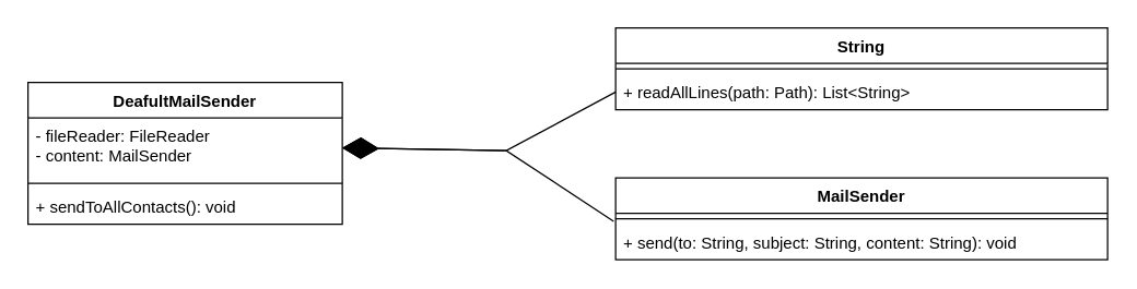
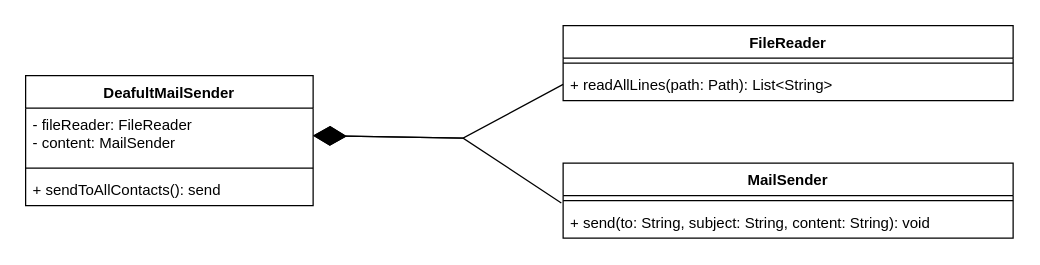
  <mxCell id="0" />
  <mxCell id="1" parent="0" />
- <mxCell id="2" value="String" style="swimlane;fontStyle=1;align=center;verticalAlign=top;childLayout=stackLayout;horizontal=1;startSize=26;horizontalStack=0;resizeParent=1;resizeParentMax=0;resizeLast=0;collapsible=1;marginBottom=0;" vertex="1" parent="1"><mxGeometry x="450" y="20" width="360" height="60" as="geometry" /></mxCell>
+ <mxCell id="2" value="FileReader" style="swimlane;fontStyle=1;align=center;verticalAlign=top;childLayout=stackLayout;horizontal=1;startSize=26;horizontalStack=0;resizeParent=1;resizeParentMax=0;resizeLast=0;collapsible=1;marginBottom=0;" vertex="1" parent="1"><mxGeometry x="450" y="20" width="360" height="60" as="geometry" /></mxCell>
  <mxCell id="3" value="" style="line;strokeWidth=1;fillColor=none;align=left;verticalAlign=middle;spacingTop=-1;spacingLeft=3;spacingRight=3;rotatable=0;labelPosition=right;points=[];portConstraint=eastwest;" vertex="1" parent="2"><mxGeometry y="26" width="360" height="8" as="geometry" /></mxCell>
  <mxCell id="4" value="+ readAllLines(path: Path): List&lt;String&gt;" style="text;strokeColor=none;fillColor=none;align=left;verticalAlign=top;spacingLeft=4;spacingRight=4;overflow=hidden;rotatable=0;points=[[0,0.5],[1,0.5]];portConstraint=eastwest;" vertex="1" parent="2"><mxGeometry y="34" width="360" height="26" as="geometry" /></mxCell>
  <mxCell id="5" value="MailSender" style="swimlane;fontStyle=1;align=center;verticalAlign=top;childLayout=stackLayout;horizontal=1;startSize=26;horizontalStack=0;resizeParent=1;resizeParentMax=0;resizeLast=0;collapsible=1;marginBottom=0;" vertex="1" parent="1"><mxGeometry x="450" y="130" width="360" height="60" as="geometry" /></mxCell>
  <mxCell id="6" value="" style="line;strokeWidth=1;fillColor=none;align=left;verticalAlign=middle;spacingTop=-1;spacingLeft=3;spacingRight=3;rotatable=0;labelPosition=right;points=[];portConstraint=eastwest;" vertex="1" parent="5"><mxGeometry y="26" width="360" height="8" as="geometry" /></mxCell>
  <mxCell id="7" value="+ send(to: String, subject: String, content: String): void" style="text;strokeColor=none;fillColor=none;align=left;verticalAlign=top;spacingLeft=4;spacingRight=4;overflow=hidden;rotatable=0;points=[[0,0.5],[1,0.5]];portConstraint=eastwest;" vertex="1" parent="5"><mxGeometry y="34" width="360" height="26" as="geometry" /></mxCell>
  <mxCell id="8" value="DeafultMailSender" style="swimlane;fontStyle=1;align=center;verticalAlign=top;childLayout=stackLayout;horizontal=1;startSize=26;horizontalStack=0;resizeParent=1;resizeParentMax=0;resizeLast=0;collapsible=1;marginBottom=0;" vertex="1" parent="1"><mxGeometry x="20" y="60" width="230" height="104" as="geometry" /></mxCell>
  <mxCell id="9" value="- fileReader: FileReader&#10;- content: MailSender" style="text;strokeColor=none;fillColor=none;align=left;verticalAlign=top;spacingLeft=4;spacingRight=4;overflow=hidden;rotatable=0;points=[[0,0.5],[1,0.5]];portConstraint=eastwest;" vertex="1" parent="8"><mxGeometry y="26" width="230" height="44" as="geometry" /></mxCell>
  <mxCell id="10" value="" style="line;strokeWidth=1;fillColor=none;align=left;verticalAlign=middle;spacingTop=-1;spacingLeft=3;spacingRight=3;rotatable=0;labelPosition=right;points=[];portConstraint=eastwest;" vertex="1" parent="8"><mxGeometry y="70" width="230" height="8" as="geometry" /></mxCell>
- <mxCell id="11" value="+ sendToAllContacts(): void" style="text;strokeColor=none;fillColor=none;align=left;verticalAlign=top;spacingLeft=4;spacingRight=4;overflow=hidden;rotatable=0;points=[[0,0.5],[1,0.5]];portConstraint=eastwest;" vertex="1" parent="8"><mxGeometry y="78" width="230" height="26" as="geometry" /></mxCell>
+ <mxCell id="11" value="+ sendToAllContacts(): send" style="text;strokeColor=none;fillColor=none;align=left;verticalAlign=top;spacingLeft=4;spacingRight=4;overflow=hidden;rotatable=0;points=[[0,0.5],[1,0.5]];portConstraint=eastwest;" vertex="1" parent="8"><mxGeometry y="78" width="230" height="26" as="geometry" /></mxCell>
  <mxCell id="12" value="" style="endArrow=diamondThin;endFill=1;endSize=24;html=1;rounded=0;entryX=1;entryY=0.5;entryDx=0;entryDy=0;exitX=0;exitY=0.5;exitDx=0;exitDy=0;" edge="1" parent="1" source="4" target="9"><mxGeometry width="160" relative="1" as="geometry"><mxPoint x="390" y="210" as="sourcePoint" /><mxPoint x="380" y="330" as="targetPoint" /><Array as="points"><mxPoint x="370" y="110" /></Array></mxGeometry></mxCell>
  <mxCell id="13" value="" style="endArrow=diamondThin;endFill=1;endSize=24;html=1;rounded=0;entryX=1;entryY=0.5;entryDx=0;entryDy=0;exitX=-0.004;exitY=-0.084;exitDx=0;exitDy=0;exitPerimeter=0;" edge="1" parent="1" source="7" target="9"><mxGeometry width="160" relative="1" as="geometry"><mxPoint x="220" y="330" as="sourcePoint" /><mxPoint x="380" y="330" as="targetPoint" /><Array as="points"><mxPoint x="370" y="110" /></Array></mxGeometry></mxCell>
